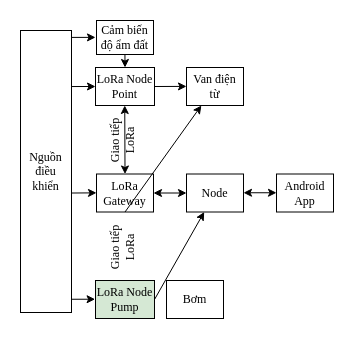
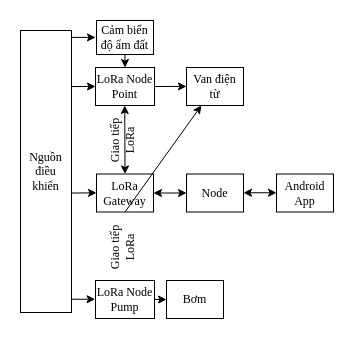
  <mxCell id="0" />
  <mxCell id="1" parent="0" />
  <mxCell id="2" value="&lt;font face=&quot;Times New Roman&quot; style=&quot;font-size: 12px&quot;&gt;Nguồn&lt;br&gt;điều khiển&lt;br&gt;&lt;/font&gt;" style="rounded=0;whiteSpace=wrap;html=1;" parent="1" vertex="1"><mxGeometry x="20" y="30" width="51" height="282" as="geometry" /></mxCell>
  <mxCell id="3" value="&lt;font face=&quot;Times New Roman&quot;&gt;&lt;font style=&quot;font-size: 12px&quot;&gt;LoRa Node Point&lt;/font&gt;&lt;br&gt;&lt;/font&gt;" style="rounded=0;whiteSpace=wrap;html=1;" vertex="1" parent="1"><mxGeometry x="95" y="67" width="59" height="38" as="geometry" /></mxCell>
- <mxCell id="4" value="&lt;font face=&quot;Times New Roman&quot;&gt;&lt;font style=&quot;font-size: 12px&quot;&gt;LoRa Node Pump&lt;/font&gt;&lt;br&gt;&lt;/font&gt;" style="rounded=0;whiteSpace=wrap;html=1;fillColor=#d5e8d4;" vertex="1" parent="1"><mxGeometry x="95" y="280" width="59" height="38" as="geometry" /></mxCell>
+ <mxCell id="4" value="&lt;font face=&quot;Times New Roman&quot;&gt;&lt;font style=&quot;font-size: 12px&quot;&gt;LoRa Node Pump&lt;/font&gt;&lt;br&gt;&lt;/font&gt;" style="rounded=0;whiteSpace=wrap;html=1;" vertex="1" parent="1"><mxGeometry x="95" y="280" width="59" height="38" as="geometry" /></mxCell>
  <mxCell id="5" value="&lt;font face=&quot;Times New Roman&quot;&gt;&lt;font style=&quot;font-size: 12px&quot;&gt;LoRa Gateway&lt;/font&gt;&lt;br&gt;&lt;/font&gt;" style="rounded=0;whiteSpace=wrap;html=1;" vertex="1" parent="1"><mxGeometry x="96" y="173.5" width="57" height="38" as="geometry" /></mxCell>
  <mxCell id="6" value="&lt;font face=&quot;Times New Roman&quot;&gt;&lt;font style=&quot;font-size: 12px&quot;&gt;Cảm biến độ ẩm đất&lt;/font&gt;&lt;br&gt;&lt;/font&gt;" style="rounded=0;whiteSpace=wrap;html=1;" vertex="1" parent="1"><mxGeometry x="96" y="20" width="57" height="34" as="geometry" /></mxCell>
  <mxCell id="7" value="&lt;font face=&quot;Times New Roman&quot;&gt;&lt;font style=&quot;font-size: 12px&quot;&gt;Bơm&lt;/font&gt;&lt;br&gt;&lt;/font&gt;" style="rounded=0;whiteSpace=wrap;html=1;" vertex="1" parent="1"><mxGeometry x="166" y="280" width="57" height="38" as="geometry" /></mxCell>
- <mxCell id="8" value="" style="endArrow=classic;html=1;exitX=1;exitY=0.5;exitDx=0;exitDy=0;" edge="1" parent="1" source="4" target="16"><mxGeometry width="50" height="50" relative="1" as="geometry"><mxPoint x="161" y="271.08" as="sourcePoint" /><mxPoint x="194" y="271" as="targetPoint" /></mxGeometry></mxCell>
+ <mxCell id="8" value="" style="endArrow=classic;html=1;exitX=1;exitY=0.5;exitDx=0;exitDy=0;entryX=0;entryY=0.5;entryDx=0;entryDy=0;" edge="1" parent="1" source="4" target="7"><mxGeometry width="50" height="50" relative="1" as="geometry"><mxPoint x="161" y="271.08" as="sourcePoint" /><mxPoint x="194" y="271" as="targetPoint" /></mxGeometry></mxCell>
  <mxCell id="9" value="&lt;font face=&quot;Times New Roman&quot;&gt;&lt;font style=&quot;font-size: 12px&quot;&gt;Van điện từ&lt;/font&gt;&lt;br&gt;&lt;/font&gt;" style="rounded=0;whiteSpace=wrap;html=1;" vertex="1" parent="1"><mxGeometry x="186" y="67" width="57" height="38" as="geometry" /></mxCell>
  <mxCell id="10" value="" style="endArrow=classic;html=1;exitX=1.007;exitY=0.105;exitDx=0;exitDy=0;exitPerimeter=0;entryX=0.5;entryY=0;entryDx=0;entryDy=0;" edge="1" parent="1" target="3"><mxGeometry width="50" height="50" relative="1" as="geometry"><mxPoint x="124.449" y="54" as="sourcePoint" /><mxPoint x="124.45" y="71.68" as="targetPoint" /></mxGeometry></mxCell>
  <mxCell id="11" value="" style="endArrow=classic;html=1;entryX=0;entryY=0.5;entryDx=0;entryDy=0;" edge="1" parent="1" target="3"><mxGeometry width="50" height="50" relative="1" as="geometry"><mxPoint x="71.4" y="86.04" as="sourcePoint" /><mxPoint x="89" y="80" as="targetPoint" /></mxGeometry></mxCell>
  <mxCell id="12" value="" style="endArrow=classic;html=1;entryX=0;entryY=0.5;entryDx=0;entryDy=0;" edge="1" parent="1"><mxGeometry width="50" height="50" relative="1" as="geometry"><mxPoint x="71.4" y="192.52" as="sourcePoint" /><mxPoint x="96" y="192.36" as="targetPoint" /></mxGeometry></mxCell>
  <mxCell id="13" value="Giao tiếp LoRa" style="text;html=1;strokeColor=none;fillColor=none;align=center;verticalAlign=middle;whiteSpace=wrap;rounded=0;fontFamily=Times New Roman;rotation=-90;" vertex="1" parent="1"><mxGeometry x="98" y="130" width="48" height="20" as="geometry" /></mxCell>
  <mxCell id="14" value="" style="endArrow=classic;startArrow=classic;html=1;entryX=0.5;entryY=1;entryDx=0;entryDy=0;" edge="1" parent="1"><mxGeometry width="50" height="50" relative="1" as="geometry"><mxPoint x="124.51" y="173.5" as="sourcePoint" /><mxPoint x="124.26" y="105" as="targetPoint" /></mxGeometry></mxCell>
  <mxCell id="15" value="Giao tiếp LoRa" style="text;html=1;strokeColor=none;fillColor=none;align=center;verticalAlign=middle;whiteSpace=wrap;rounded=0;fontFamily=Times New Roman;rotation=-90;" vertex="1" parent="1"><mxGeometry x="98" y="237" width="48" height="20" as="geometry" /></mxCell>
  <mxCell id="16" value="&lt;font face=&quot;Times New Roman&quot;&gt;Node&lt;br&gt;&lt;/font&gt;" style="rounded=0;whiteSpace=wrap;html=1;" vertex="1" parent="1"><mxGeometry x="186" y="173.5" width="57" height="38" as="geometry" /></mxCell>
  <mxCell id="17" value="&lt;font face=&quot;Times New Roman&quot;&gt;Android&lt;br&gt;App&lt;br&gt;&lt;/font&gt;" style="rounded=0;whiteSpace=wrap;html=1;" vertex="1" parent="1"><mxGeometry x="276" y="173.5" width="57" height="38" as="geometry" /></mxCell>
  <mxCell id="18" value="" style="endArrow=classic;startArrow=classic;html=1;fontFamily=Times New Roman;entryX=0;entryY=0.5;entryDx=0;entryDy=0;exitX=1;exitY=0.5;exitDx=0;exitDy=0;" edge="1" parent="1" source="5" target="16"><mxGeometry width="50" height="50" relative="1" as="geometry"><mxPoint x="153" y="194" as="sourcePoint" /><mxPoint x="184" y="194" as="targetPoint" /></mxGeometry></mxCell>
  <mxCell id="19" value="" style="endArrow=classic;startArrow=classic;html=1;fontFamily=Times New Roman;entryX=0;entryY=0.5;entryDx=0;entryDy=0;exitX=1;exitY=0.5;exitDx=0;exitDy=0;" edge="1" parent="1"><mxGeometry width="50" height="50" relative="1" as="geometry"><mxPoint x="243" y="192.26" as="sourcePoint" /><mxPoint x="276" y="192.26" as="targetPoint" /></mxGeometry></mxCell>
  <mxCell id="20" value="" style="endArrow=classic;html=1;exitX=1;exitY=0.5;exitDx=0;exitDy=0;entryX=0;entryY=0.5;entryDx=0;entryDy=0;" edge="1" parent="1" source="3"><mxGeometry width="50" height="50" relative="1" as="geometry"><mxPoint x="155" y="85.9" as="sourcePoint" /><mxPoint x="186" y="85.9" as="targetPoint" /></mxGeometry></mxCell>
  <mxCell id="21" value="" style="endArrow=classic;html=1;entryX=0;entryY=0.5;entryDx=0;entryDy=0;" edge="1" parent="1"><mxGeometry width="50" height="50" relative="1" as="geometry"><mxPoint x="71" y="298.75" as="sourcePoint" /><mxPoint x="94.6" y="298.71" as="targetPoint" /></mxGeometry></mxCell>
  <mxCell id="22" value="" style="endArrow=classic;html=1;fontFamily=Times New Roman;exitX=0.5;exitY=1;exitDx=0;exitDy=0;" edge="1" parent="1" source="5" target="9"><mxGeometry width="50" height="50" relative="1" as="geometry"><mxPoint x="161" y="228" as="sourcePoint" /><mxPoint x="174" y="161.5" as="targetPoint" /></mxGeometry></mxCell>
  <mxCell id="23" value="" style="endArrow=classic;html=1;entryX=0;entryY=0.5;entryDx=0;entryDy=0;" edge="1" parent="1"><mxGeometry width="50" height="50" relative="1" as="geometry"><mxPoint x="71.4" y="36.92" as="sourcePoint" /><mxPoint x="95" y="36.88" as="targetPoint" /></mxGeometry></mxCell>
